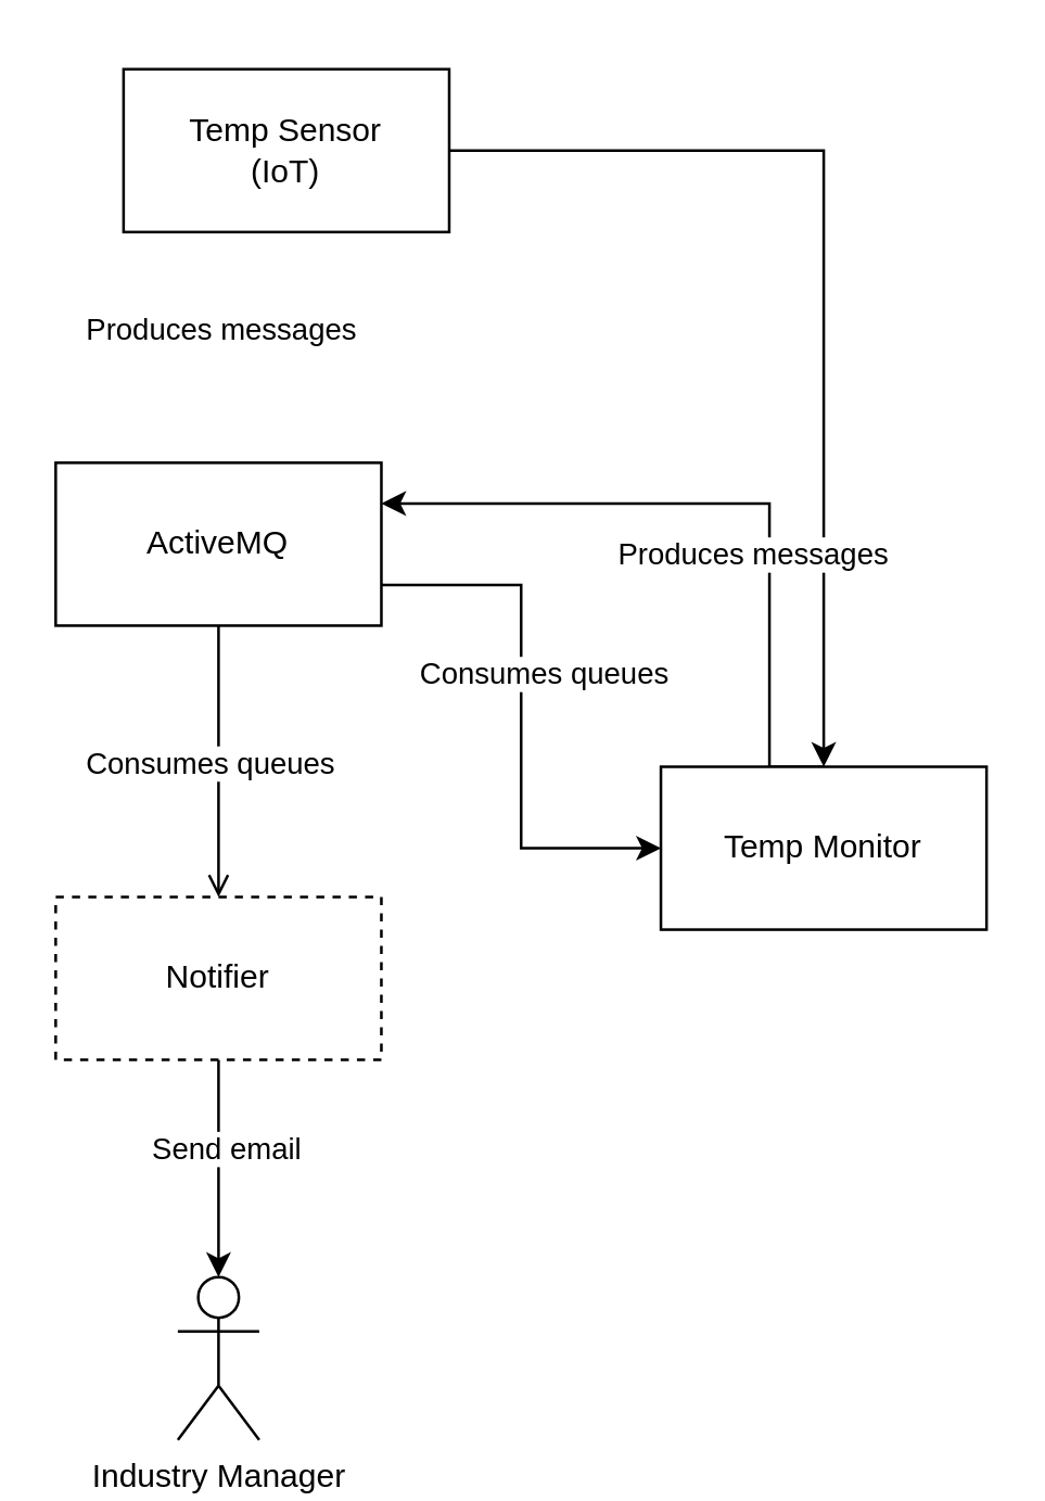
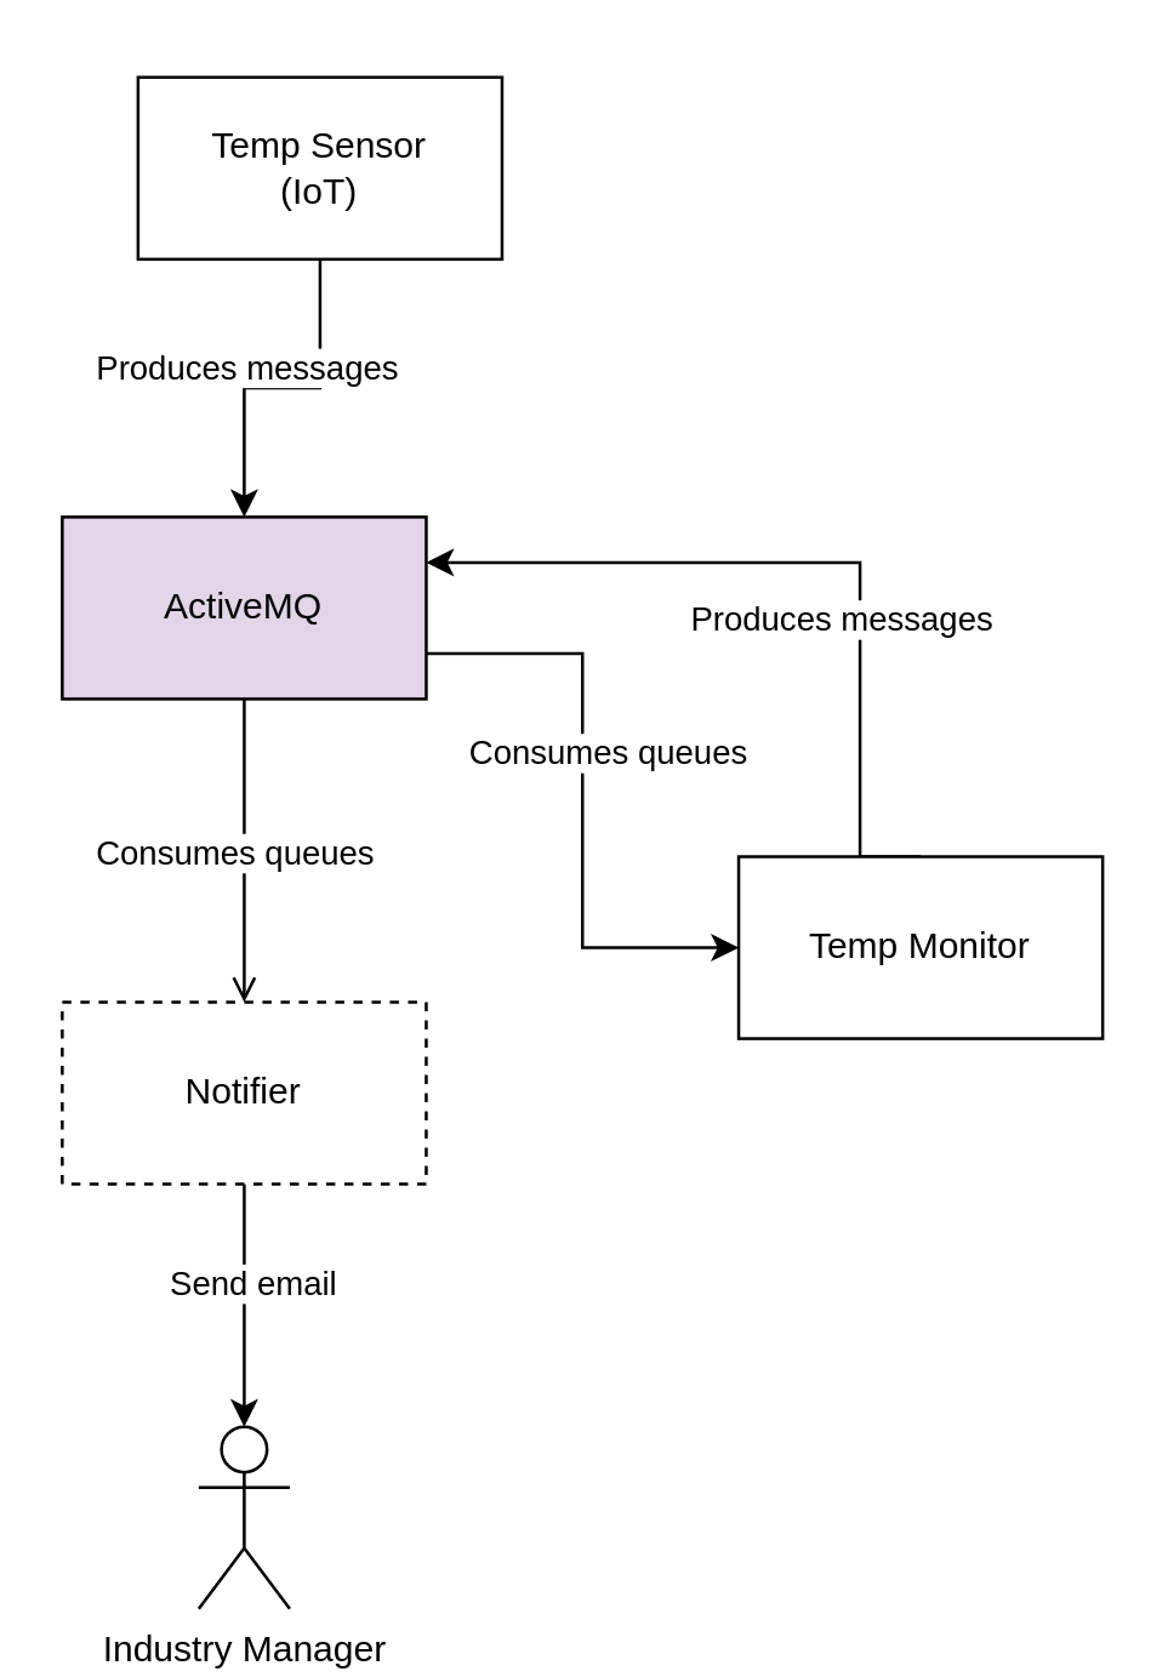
  <mxCell id="0" />
  <mxCell id="1" parent="0" />
  <mxCell id="2" value="" style="group" vertex="1" connectable="0" parent="1"><mxGeometry x="20" y="20" width="343" height="510" as="geometry" /></mxCell>
  <mxCell id="3" value="Temp Sensor&lt;br&gt;(IoT)" style="rounded=0;whiteSpace=wrap;html=1;" vertex="1" parent="2"><mxGeometry x="25" y="5" width="120" height="60" as="geometry" /></mxCell>
- <mxCell id="4" value="ActiveMQ" style="rounded=0;whiteSpace=wrap;html=1;" vertex="1" parent="2"><mxGeometry y="150" width="120" height="60" as="geometry" /></mxCell>
- <mxCell id="5" style="edgeStyle=orthogonalEdgeStyle;rounded=0;orthogonalLoop=1;jettySize=auto;html=1;" edge="1" parent="2" source="3" target="8"><mxGeometry relative="1" as="geometry" /></mxCell>
+ <mxCell id="4" value="ActiveMQ" style="rounded=0;whiteSpace=wrap;html=1;fillColor=#e1d5e7;" vertex="1" parent="2"><mxGeometry y="150" width="120" height="60" as="geometry" /></mxCell>
+ <mxCell id="5" style="edgeStyle=orthogonalEdgeStyle;rounded=0;orthogonalLoop=1;jettySize=auto;html=1;entryX=0.5;entryY=0;entryDx=0;entryDy=0;" edge="1" parent="2" source="3" target="4"><mxGeometry relative="1" as="geometry" /></mxCell>
  <mxCell id="6" style="edgeStyle=orthogonalEdgeStyle;rounded=0;orthogonalLoop=1;jettySize=auto;html=1;entryX=1;entryY=0.25;entryDx=0;entryDy=0;exitX=0.5;exitY=0;exitDx=0;exitDy=0;" edge="1" parent="2" source="8" target="4"><mxGeometry relative="1" as="geometry"><Array as="points"><mxPoint x="263" y="165" /></Array></mxGeometry></mxCell>
  <mxCell id="7" value="Produces messages" style="edgeLabel;html=1;align=center;verticalAlign=middle;resizable=0;points=[];" vertex="1" connectable="0" parent="6"><mxGeometry x="-0.235" y="-1" relative="1" as="geometry"><mxPoint x="-8" as="offset" /></mxGeometry></mxCell>
  <mxCell id="8" value="Temp Monitor" style="rounded=0;whiteSpace=wrap;html=1;" vertex="1" parent="2"><mxGeometry x="223" y="262" width="120" height="60" as="geometry" /></mxCell>
  <mxCell id="9" style="edgeStyle=orthogonalEdgeStyle;rounded=0;orthogonalLoop=1;jettySize=auto;html=1;entryX=0;entryY=0.5;entryDx=0;entryDy=0;exitX=1;exitY=0.75;exitDx=0;exitDy=0;" edge="1" parent="2" source="4" target="8"><mxGeometry relative="1" as="geometry" /></mxCell>
  <mxCell id="10" value="Consumes queues" style="edgeLabel;html=1;align=center;verticalAlign=middle;resizable=0;points=[];" vertex="1" connectable="0" parent="9"><mxGeometry x="-0.162" y="-1" relative="1" as="geometry"><mxPoint x="9" as="offset" /></mxGeometry></mxCell>
  <mxCell id="11" style="edgeStyle=orthogonalEdgeStyle;rounded=0;orthogonalLoop=1;jettySize=auto;html=1;entryX=0.5;entryY=0;entryDx=0;entryDy=0;exitX=0.5;exitY=1;exitDx=0;exitDy=0;endArrow=open;" edge="1" parent="2" source="4" target="13"><mxGeometry relative="1" as="geometry"><mxPoint x="-54" y="240" as="sourcePoint" /></mxGeometry></mxCell>
  <mxCell id="12" value="Consumes queues" style="edgeLabel;html=1;align=center;verticalAlign=middle;resizable=0;points=[];" vertex="1" connectable="0" parent="11"><mxGeometry x="0.28" y="1" relative="1" as="geometry"><mxPoint x="-5" y="-14" as="offset" /></mxGeometry></mxCell>
  <mxCell id="13" value="Notifier" style="rounded=0;whiteSpace=wrap;html=1;dashed=1;" vertex="1" parent="2"><mxGeometry y="310" width="120" height="60" as="geometry" /></mxCell>
  <mxCell id="14" value="Industry Manager" style="shape=umlActor;verticalLabelPosition=bottom;verticalAlign=top;html=1;outlineConnect=0;" vertex="1" parent="2"><mxGeometry x="45" y="450" width="30" height="60" as="geometry" /></mxCell>
  <mxCell id="15" style="edgeStyle=orthogonalEdgeStyle;rounded=0;orthogonalLoop=1;jettySize=auto;html=1;" edge="1" parent="2" source="13"><mxGeometry relative="1" as="geometry"><mxPoint x="60" y="450" as="targetPoint" /></mxGeometry></mxCell>
  <mxCell id="16" value="Send email" style="edgeLabel;html=1;align=center;verticalAlign=middle;resizable=0;points=[];" vertex="1" connectable="0" parent="15"><mxGeometry x="-0.217" y="2" relative="1" as="geometry"><mxPoint as="offset" /></mxGeometry></mxCell>
  <mxCell id="17" value="Produces messages" style="edgeLabel;html=1;align=center;verticalAlign=middle;resizable=0;points=[];" vertex="1" connectable="0" parent="2"><mxGeometry x="60" y="100" as="geometry" /></mxCell>
